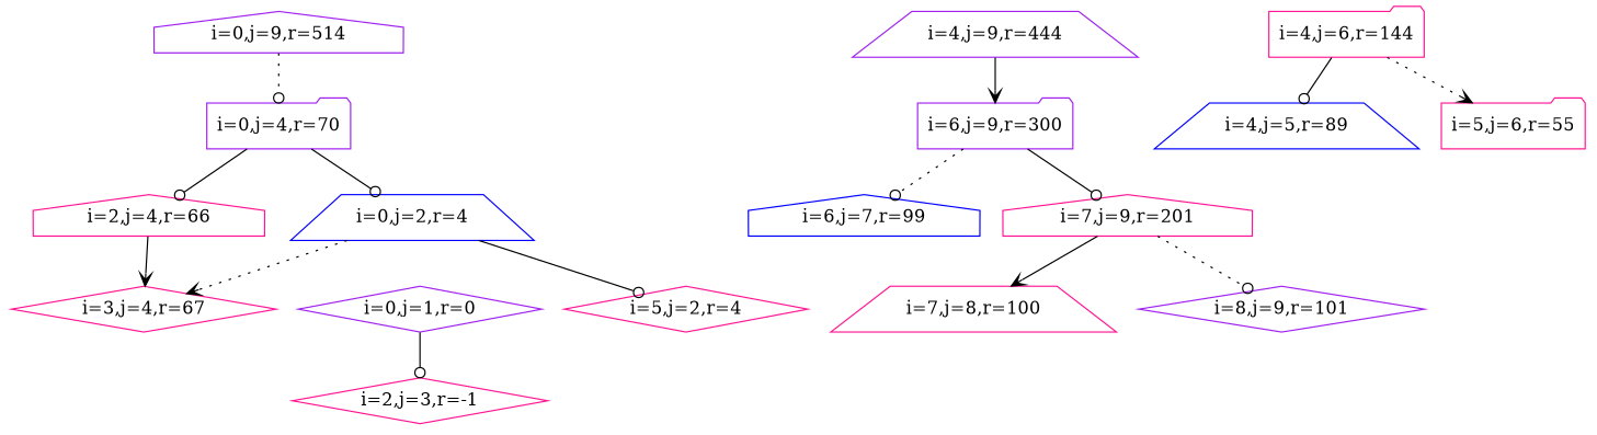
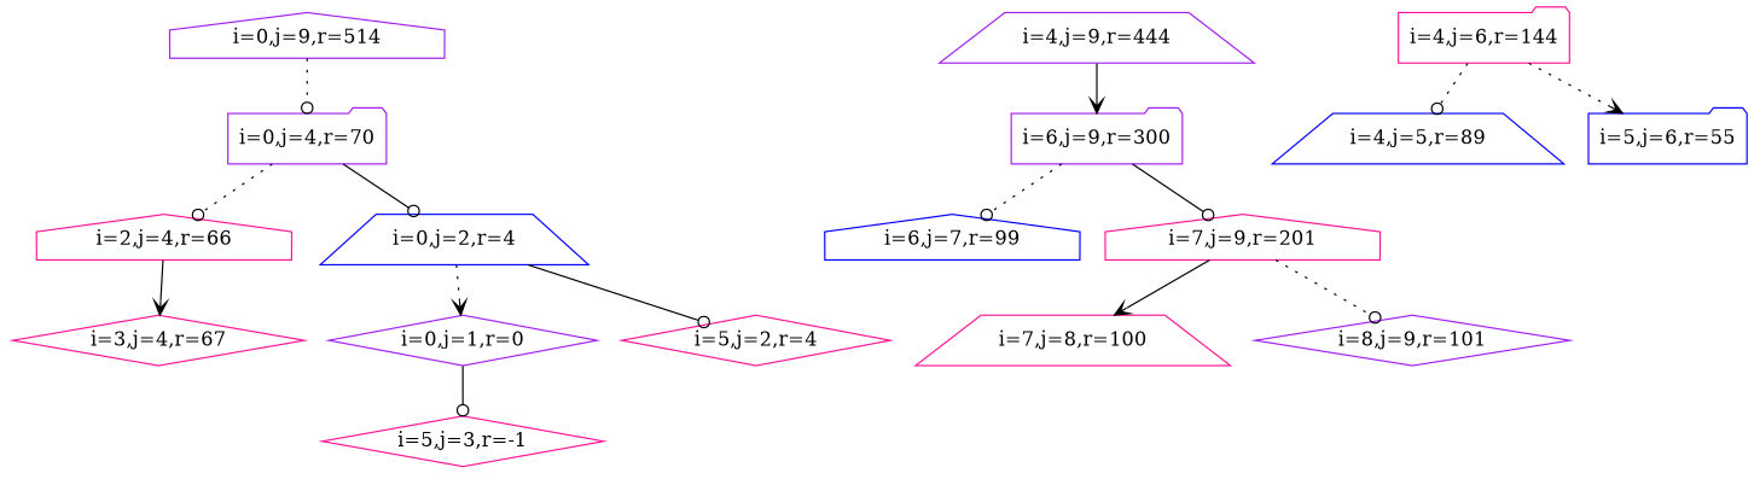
  strict digraph {
    node [color=deeppink shape=diamond]
    edge [arrowhead=odot style=solid]
    n1 [label="i=2,j=4,r=66" shape=house]
    n2 [label="i=3,j=4,r=67"]
-   n3 [label="i=2,j=3,r=-1"]
+   n3 [label="i=5,j=3,r=-1"]
    n4 [color=blue label="i=0,j=2,r=4" shape=trapezium]
    n5 [color=purple label="i=0,j=1,r=0"]
    n6 [label="i=5,j=2,r=4"]
    n7 [color=purple label="i=0,j=4,r=70" shape=folder]
    n8 [color=blue label="i=6,j=7,r=99" shape=house]
    n9 [label="i=7,j=8,r=100" shape=trapezium]
    n10 [color=purple label="i=8,j=9,r=101"]
    n11 [label="i=7,j=9,r=201" shape=house]
    n12 [color=purple label="i=6,j=9,r=300" shape=folder]
    n13 [label="i=4,j=6,r=144" shape=folder]
    n14 [color=blue label="i=4,j=5,r=89" shape=trapezium]
-   n15 [label="i=5,j=6,r=55" shape=folder]
+   n15 [color=blue label="i=5,j=6,r=55" shape=folder]
    n16 [color=purple label="i=4,j=9,r=444" shape=trapezium]
    n17 [color=purple label="i=0,j=9,r=514" shape=house]
    n1 -> n2 [arrowhead=vee]
-   n4 -> n2 [arrowhead=vee style=dotted]
+   n4 -> n5 [arrowhead=vee style=dotted]
    n4 -> n6
    n5 -> n3
-   n7 -> n1
+   n7 -> n1 [style=dotted]
    n7 -> n4
    n11 -> n9 [arrowhead=vee]
    n11 -> n10 [style=dotted]
    n12 -> n8 [style=dotted]
    n12 -> n11
-   n13 -> n14
+   n13 -> n14 [style=dotted]
    n13 -> n15 [arrowhead=vee style=dotted]
    n16 -> n12 [arrowhead=vee]
    n17 -> n7 [style=dotted]
  }
